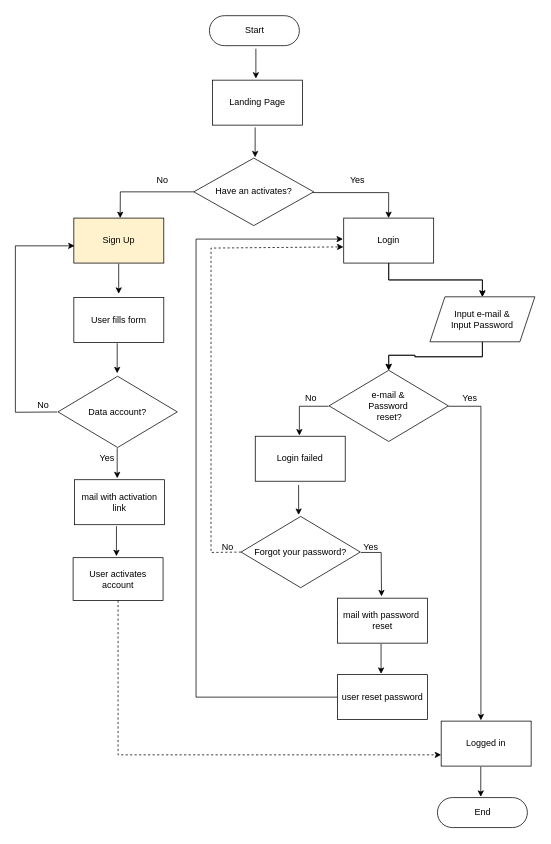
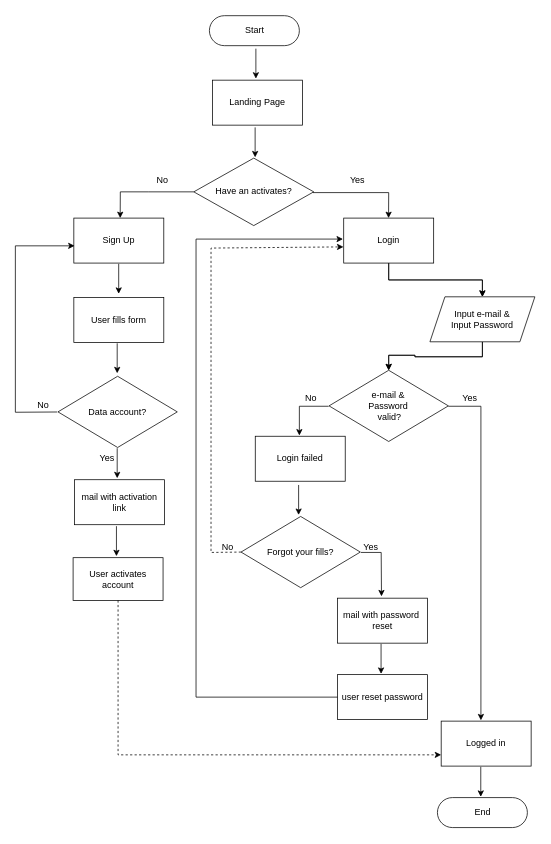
  <mxCell id="0" />
  <mxCell id="1" parent="0" />
  <mxCell id="2" value="Start" style="html=1;dashed=0;whitespace=wrap;shape=mxgraph.dfd.start" parent="1" vertex="1"><mxGeometry x="278.83" y="20" width="120" height="40" as="geometry" /></mxCell>
  <mxCell id="3" value="Landing Page" style="rounded=0;whiteSpace=wrap;html=1;" parent="1" vertex="1"><mxGeometry x="283" y="106" width="120" height="60" as="geometry" /></mxCell>
  <mxCell id="4" value="Have an activates?" style="rhombus;whiteSpace=wrap;html=1;" parent="1" vertex="1"><mxGeometry x="258" y="210" width="160" height="90" as="geometry" /></mxCell>
  <mxCell id="5" value="" style="endArrow=classic;html=1;rounded=0;exitX=0;exitY=0.5;exitDx=0;exitDy=0;" parent="1" source="4" edge="1"><mxGeometry width="50" height="50" relative="1" as="geometry"><mxPoint x="160.29" y="260" as="sourcePoint" /><mxPoint x="159.83" y="290" as="targetPoint" /><Array as="points"><mxPoint x="198" y="255" /><mxPoint x="160" y="255" /></Array></mxGeometry></mxCell>
  <mxCell id="6" value="" style="endArrow=classic;html=1;rounded=0;" parent="1" edge="1"><mxGeometry width="50" height="50" relative="1" as="geometry"><mxPoint x="417" y="256" as="sourcePoint" /><mxPoint x="517.83" y="290" as="targetPoint" /><Array as="points"><mxPoint x="518" y="256" /></Array></mxGeometry></mxCell>
  <mxCell id="7" value="Yes" style="text;html=1;resizable=0;autosize=1;align=center;verticalAlign=middle;points=[];fillColor=none;strokeColor=none;rounded=0;" parent="1" vertex="1"><mxGeometry x="461" y="230" width="30" height="20" as="geometry" /></mxCell>
  <mxCell id="8" value="No" style="text;html=1;resizable=0;autosize=1;align=center;verticalAlign=middle;points=[];fillColor=none;strokeColor=none;rounded=0;" parent="1" vertex="1"><mxGeometry x="201" y="230" width="30" height="20" as="geometry" /></mxCell>
- <mxCell id="9" value="Sign Up" style="rounded=0;whiteSpace=wrap;html=1;fillColor=#fff2cc;" parent="1" vertex="1"><mxGeometry x="98" y="290" width="120" height="60" as="geometry" /></mxCell>
+ <mxCell id="9" value="Sign Up" style="rounded=0;whiteSpace=wrap;html=1;" parent="1" vertex="1"><mxGeometry x="98" y="290" width="120" height="60" as="geometry" /></mxCell>
  <mxCell id="10" value="" style="edgeStyle=orthogonalEdgeStyle;rounded=0;orthogonalLoop=1;jettySize=auto;html=1;" parent="1" source="12" target="15" edge="1"><mxGeometry relative="1" as="geometry" /></mxCell>
  <mxCell id="11" value="" style="edgeStyle=orthogonalEdgeStyle;rounded=0;orthogonalLoop=1;jettySize=auto;html=1;" parent="1" source="12" target="15" edge="1"><mxGeometry relative="1" as="geometry" /></mxCell>
  <mxCell id="12" value="Login" style="rounded=0;whiteSpace=wrap;html=1;" parent="1" vertex="1"><mxGeometry x="458" y="290" width="120" height="60" as="geometry" /></mxCell>
  <mxCell id="13" value="" style="edgeStyle=orthogonalEdgeStyle;rounded=0;orthogonalLoop=1;jettySize=auto;html=1;" parent="1" source="15" target="16" edge="1"><mxGeometry relative="1" as="geometry" /></mxCell>
  <mxCell id="14" value="" style="edgeStyle=orthogonalEdgeStyle;rounded=0;orthogonalLoop=1;jettySize=auto;html=1;" parent="1" source="15" target="16" edge="1"><mxGeometry relative="1" as="geometry" /></mxCell>
  <mxCell id="15" value="Input e-mail &amp;amp;&lt;br&gt;Input Password" style="shape=parallelogram;perimeter=parallelogramPerimeter;whiteSpace=wrap;html=1;fixedSize=1;" parent="1" vertex="1"><mxGeometry x="573" y="395" width="140" height="60" as="geometry" /></mxCell>
- <mxCell id="16" value="e-mail &amp;amp; &lt;br&gt;Password&lt;br&gt;&amp;nbsp;reset?" style="rhombus;whiteSpace=wrap;html=1;" parent="1" vertex="1"><mxGeometry x="438.42" y="493" width="159.17" height="95" as="geometry" /></mxCell>
+ <mxCell id="16" value="e-mail &amp;amp; &lt;br&gt;Password&lt;br&gt;&amp;nbsp;valid?" style="rhombus;whiteSpace=wrap;html=1;" parent="1" vertex="1"><mxGeometry x="438.42" y="493" width="159.17" height="95" as="geometry" /></mxCell>
  <mxCell id="17" value="" style="endArrow=classic;html=1;rounded=0;" parent="1" edge="1"><mxGeometry width="50" height="50" relative="1" as="geometry"><mxPoint x="339.83" y="169" as="sourcePoint" /><mxPoint x="339.83" y="209" as="targetPoint" /></mxGeometry></mxCell>
  <mxCell id="18" value="" style="endArrow=classic;html=1;rounded=0;exitX=0;exitY=0.5;exitDx=0;exitDy=0;" parent="1" edge="1"><mxGeometry width="50" height="50" relative="1" as="geometry"><mxPoint x="438" y="541" as="sourcePoint" /><mxPoint x="398.83" y="580" as="targetPoint" /><Array as="points"><mxPoint x="398.83" y="541" /></Array></mxGeometry></mxCell>
  <mxCell id="19" value="Yes" style="text;html=1;resizable=0;autosize=1;align=center;verticalAlign=middle;points=[];fillColor=none;strokeColor=none;rounded=0;" parent="1" vertex="1"><mxGeometry x="611" y="521" width="30" height="20" as="geometry" /></mxCell>
  <mxCell id="20" value="" style="endArrow=classic;html=1;rounded=0;" parent="1" edge="1"><mxGeometry width="50" height="50" relative="1" as="geometry"><mxPoint x="597.59" y="541" as="sourcePoint" /><mxPoint x="641" y="960" as="targetPoint" /><Array as="points"><mxPoint x="641" y="541" /></Array></mxGeometry></mxCell>
  <mxCell id="21" value="No" style="text;html=1;resizable=0;autosize=1;align=center;verticalAlign=middle;points=[];fillColor=none;strokeColor=none;rounded=0;" parent="1" vertex="1"><mxGeometry x="398.83" y="521" width="30" height="20" as="geometry" /></mxCell>
  <mxCell id="22" value="Logged in" style="rounded=0;whiteSpace=wrap;html=1;" parent="1" vertex="1"><mxGeometry x="588" y="961" width="120" height="60" as="geometry" /></mxCell>
- <mxCell id="23" value="Forgot your password?" style="rhombus;whiteSpace=wrap;html=1;" parent="1" vertex="1"><mxGeometry x="321" y="688" width="159.17" height="95" as="geometry" /></mxCell>
+ <mxCell id="23" value="Forgot your fills?" style="rhombus;whiteSpace=wrap;html=1;" parent="1" vertex="1"><mxGeometry x="321" y="688" width="159.17" height="95" as="geometry" /></mxCell>
  <mxCell id="24" value="Yes" style="text;html=1;resizable=0;autosize=1;align=center;verticalAlign=middle;points=[];fillColor=none;strokeColor=none;rounded=0;" parent="1" vertex="1"><mxGeometry x="478.83" y="719" width="30" height="20" as="geometry" /></mxCell>
  <mxCell id="25" value="" style="endArrow=classic;html=1;rounded=0;" parent="1" edge="1"><mxGeometry width="50" height="50" relative="1" as="geometry"><mxPoint x="340.83" y="64" as="sourcePoint" /><mxPoint x="340.83" y="104" as="targetPoint" /></mxGeometry></mxCell>
  <mxCell id="26" value="" style="endArrow=classic;html=1;rounded=0;exitX=0;exitY=0.5;exitDx=0;exitDy=0;entryX=-0.003;entryY=0.64;entryDx=0;entryDy=0;entryPerimeter=0;dashed=1;" parent="1" source="23" target="12" edge="1"><mxGeometry width="50" height="50" relative="1" as="geometry"><mxPoint x="244.59" y="634" as="sourcePoint" /><mxPoint x="451" y="330" as="targetPoint" /><Array as="points"><mxPoint x="281" y="736" /><mxPoint x="281" y="330" /></Array></mxGeometry></mxCell>
  <mxCell id="27" value="mail with password&amp;nbsp;&lt;br&gt;reset" style="rounded=0;whiteSpace=wrap;html=1;" parent="1" vertex="1"><mxGeometry x="449.83" y="797" width="120" height="60" as="geometry" /></mxCell>
  <mxCell id="28" value="No" style="text;html=1;resizable=0;autosize=1;align=center;verticalAlign=middle;points=[];fillColor=none;strokeColor=none;rounded=0;" parent="1" vertex="1"><mxGeometry x="288" y="719" width="30" height="20" as="geometry" /></mxCell>
  <mxCell id="29" value="End" style="html=1;dashed=0;whitespace=wrap;shape=mxgraph.dfd.start" parent="1" vertex="1"><mxGeometry x="583" y="1063" width="120" height="40" as="geometry" /></mxCell>
  <mxCell id="30" value="" style="endArrow=classic;html=1;rounded=0;" parent="1" edge="1"><mxGeometry width="50" height="50" relative="1" as="geometry"><mxPoint x="640.83" y="1022" as="sourcePoint" /><mxPoint x="640.83" y="1062" as="targetPoint" /></mxGeometry></mxCell>
  <mxCell id="31" value="" style="endArrow=classic;html=1;rounded=0;entryX=0.638;entryY=-0.107;entryDx=0;entryDy=0;entryPerimeter=0;" parent="1" edge="1"><mxGeometry width="50" height="50" relative="1" as="geometry"><mxPoint x="481" y="736" as="sourcePoint" /><mxPoint x="508.39" y="794.58" as="targetPoint" /><Array as="points"><mxPoint x="508" y="736" /></Array></mxGeometry></mxCell>
  <mxCell id="32" value="Login failed" style="rounded=0;whiteSpace=wrap;html=1;" parent="1" vertex="1"><mxGeometry x="340" y="581" width="120" height="60" as="geometry" /></mxCell>
  <mxCell id="33" value="" style="endArrow=classic;html=1;rounded=0;" parent="1" edge="1"><mxGeometry width="50" height="50" relative="1" as="geometry"><mxPoint x="397.83" y="646" as="sourcePoint" /><mxPoint x="397.83" y="686" as="targetPoint" /></mxGeometry></mxCell>
  <mxCell id="34" value="user reset password" style="rounded=0;whiteSpace=wrap;html=1;" parent="1" vertex="1"><mxGeometry x="449.83" y="899" width="120" height="60" as="geometry" /></mxCell>
  <mxCell id="35" value="" style="endArrow=classic;html=1;rounded=0;" parent="1" edge="1"><mxGeometry width="50" height="50" relative="1" as="geometry"><mxPoint x="507.83" y="858" as="sourcePoint" /><mxPoint x="507.83" y="898" as="targetPoint" /></mxGeometry></mxCell>
  <mxCell id="36" value="" style="endArrow=classic;html=1;rounded=0;exitX=0;exitY=0.5;exitDx=0;exitDy=0;" parent="1" source="34" edge="1"><mxGeometry width="50" height="50" relative="1" as="geometry"><mxPoint x="327" y="723.5" as="sourcePoint" /><mxPoint x="457" y="318" as="targetPoint" /><Array as="points"><mxPoint x="261" y="929" /><mxPoint x="261" y="318" /></Array></mxGeometry></mxCell>
  <mxCell id="37" value="User fills form" style="rounded=0;whiteSpace=wrap;html=1;" parent="1" vertex="1"><mxGeometry x="98" y="396" width="120" height="60" as="geometry" /></mxCell>
  <mxCell id="38" value="Data account?" style="rhombus;whiteSpace=wrap;html=1;" parent="1" vertex="1"><mxGeometry x="76.83" y="501" width="159.17" height="95" as="geometry" /></mxCell>
  <mxCell id="39" value="mail with activation link" style="rounded=0;whiteSpace=wrap;html=1;" parent="1" vertex="1"><mxGeometry x="99" y="639" width="120" height="60" as="geometry" /></mxCell>
  <mxCell id="40" value="" style="endArrow=classic;html=1;rounded=0;" parent="1" edge="1"><mxGeometry width="50" height="50" relative="1" as="geometry"><mxPoint x="155.83" y="597" as="sourcePoint" /><mxPoint x="155.83" y="637" as="targetPoint" /></mxGeometry></mxCell>
  <mxCell id="41" value="No" style="text;html=1;resizable=0;autosize=1;align=center;verticalAlign=middle;points=[];fillColor=none;strokeColor=none;rounded=0;" parent="1" vertex="1"><mxGeometry x="41.83" y="530" width="30" height="20" as="geometry" /></mxCell>
  <mxCell id="42" value="Yes" style="text;html=1;resizable=0;autosize=1;align=center;verticalAlign=middle;points=[];fillColor=none;strokeColor=none;rounded=0;" parent="1" vertex="1"><mxGeometry x="126.83" y="601" width="30" height="20" as="geometry" /></mxCell>
  <mxCell id="43" value="User activates account" style="rounded=0;whiteSpace=wrap;html=1;" parent="1" vertex="1"><mxGeometry x="97" y="743" width="120" height="57" as="geometry" /></mxCell>
  <mxCell id="44" value="" style="endArrow=classic;html=1;rounded=0;exitX=1.172;exitY=0.983;exitDx=0;exitDy=0;exitPerimeter=0;" parent="1" edge="1"><mxGeometry width="50" height="50" relative="1" as="geometry"><mxPoint x="75.99" y="548.66" as="sourcePoint" /><mxPoint x="99" y="327" as="targetPoint" /><Array as="points"><mxPoint x="20" y="549" /><mxPoint x="20" y="327" /></Array></mxGeometry></mxCell>
  <mxCell id="45" value="" style="endArrow=classic;html=1;rounded=0;" parent="1" edge="1"><mxGeometry width="50" height="50" relative="1" as="geometry"><mxPoint x="154.83" y="701" as="sourcePoint" /><mxPoint x="154.83" y="741" as="targetPoint" /></mxGeometry></mxCell>
  <mxCell id="46" value="" style="endArrow=classic;html=1;rounded=0;" parent="1" edge="1"><mxGeometry width="50" height="50" relative="1" as="geometry"><mxPoint x="155.83" y="457" as="sourcePoint" /><mxPoint x="155.83" y="497" as="targetPoint" /></mxGeometry></mxCell>
  <mxCell id="47" value="" style="endArrow=classic;html=1;rounded=0;" parent="1" edge="1"><mxGeometry width="50" height="50" relative="1" as="geometry"><mxPoint x="157.83" y="351" as="sourcePoint" /><mxPoint x="157.83" y="391" as="targetPoint" /></mxGeometry></mxCell>
  <mxCell id="48" value="" style="endArrow=classic;html=1;rounded=0;entryX=0;entryY=0.75;entryDx=0;entryDy=0;exitX=0.5;exitY=1;exitDx=0;exitDy=0;dashed=1;" parent="1" source="43" target="22" edge="1"><mxGeometry width="50" height="50" relative="1" as="geometry"><mxPoint x="151" y="1050" as="sourcePoint" /><mxPoint x="491" y="930" as="targetPoint" /><Array as="points"><mxPoint x="157" y="1006" /></Array></mxGeometry></mxCell>
